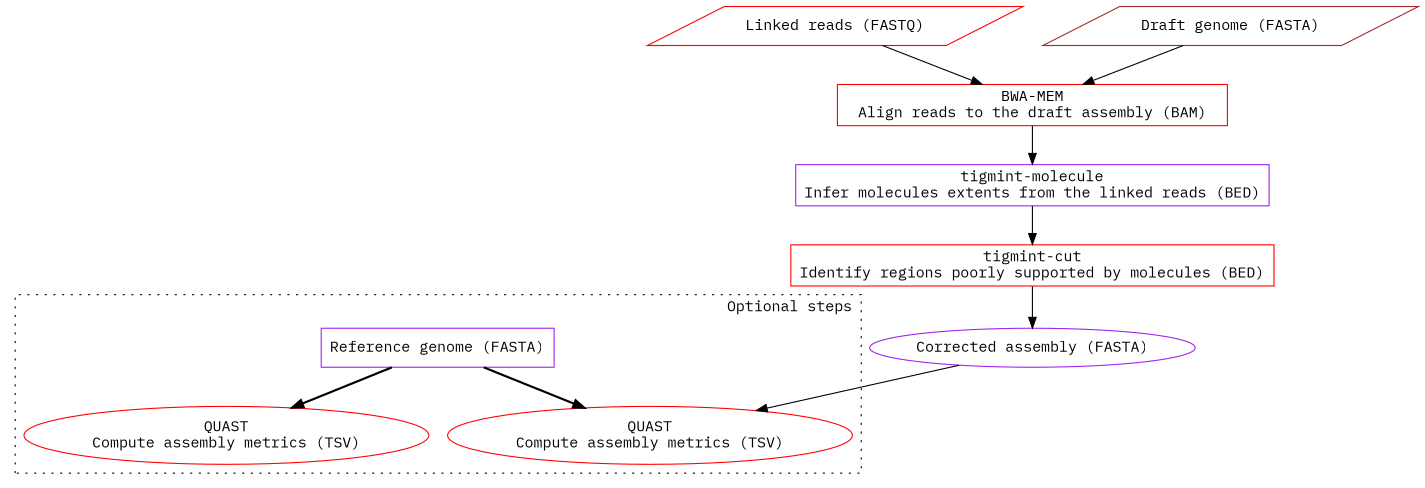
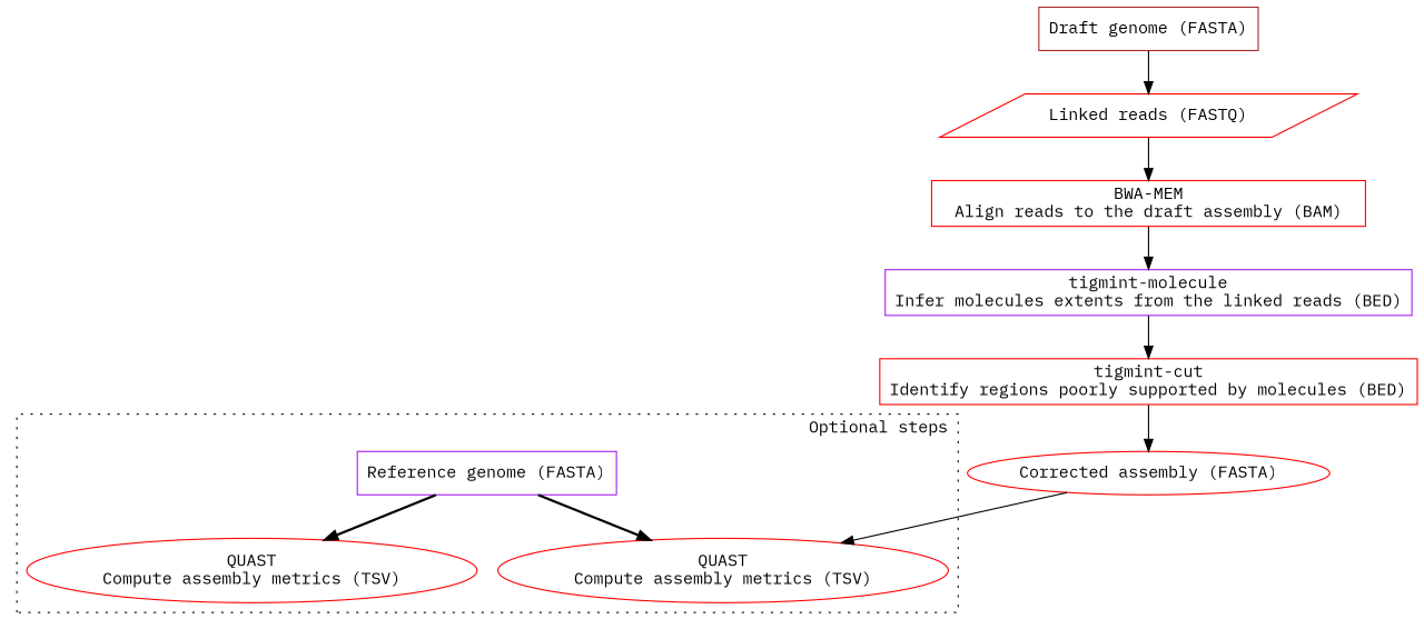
  digraph {
    fontname="IBM Plex Mono"
    node [color=red fontname="IBM Plex Mono" shape=rectangle]
    edge [fontname="IBM Plex Mono" style=solid]
    n1 [label="BWA-MEM\nAlign reads to the draft assembly (BAM)" width=5]
    n2 [color=purple label="tigmint-molecule\nInfer molecules extents from the linked reads (BED)" width=5]
    n3 [label="tigmint-cut\nIdentify regions poorly supported by molecules (BED)" width=5]
    n4 [color=purple label="Reference genome (FASTA)" shape=box]
    n5 [label="QUAST\nCompute assembly metrics (TSV)" shape=ellipse]
    n6 [label="QUAST\nCompute assembly metrics (TSV)" shape=ellipse]
-   n7 [color=purple label="Corrected assembly (FASTA)" shape=ellipse]
+   n7 [label="Corrected assembly (FASTA)" shape=ellipse]
    n8 [label="Linked reads (FASTQ)" shape=parallelogram]
-   n9 [color=brown label="Draft genome (FASTA)" shape=parallelogram]
+   n9 [color=brown label="Draft genome (FASTA)" shape=box]
    subgraph sub_1 {
      n1
      n2
      n3
    }
    subgraph cluster_2 {
      label="Optional steps"
      labeljust=r
      style=dotted
      n4
      n5
      n6
    }
    n1 -> n2
    n2 -> n3
    n3 -> n7
    n4 -> n5 [style=bold]
    n4 -> n6 [style=bold]
    n7 -> n5
    n8 -> n1
-   n9 -> n1
+   n9 -> n8
  }
